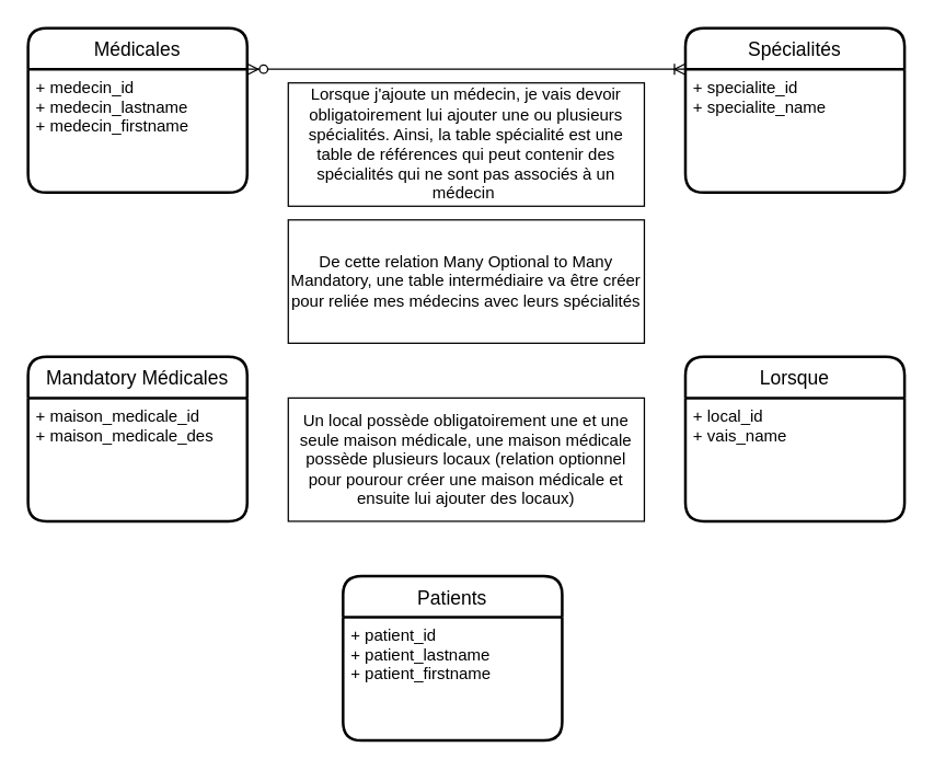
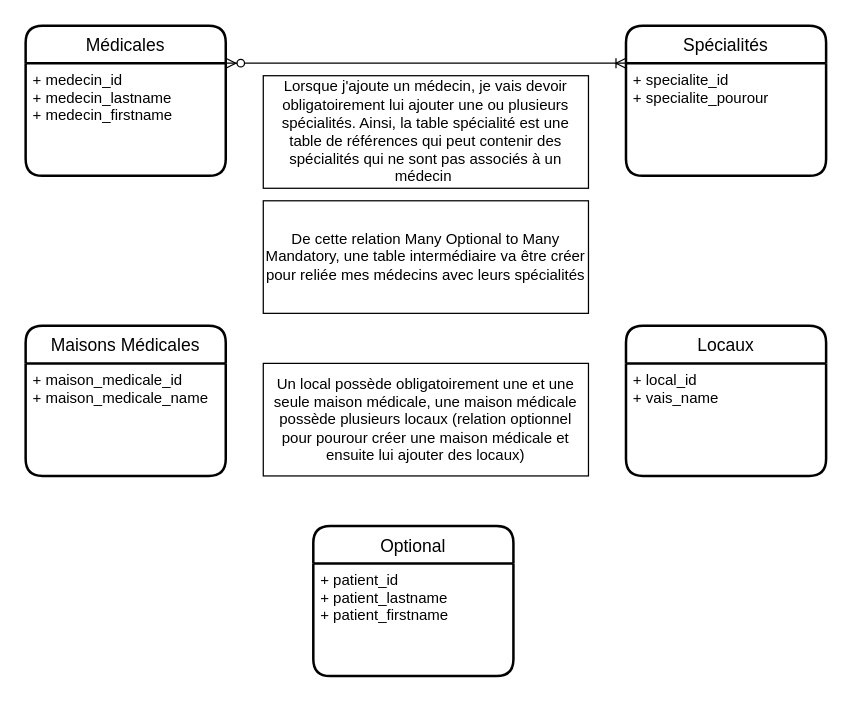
  <mxCell id="0" />
  <mxCell id="1" parent="0" />
  <mxCell id="2" value="Médicales" style="swimlane;childLayout=stackLayout;horizontal=1;startSize=30;horizontalStack=0;rounded=1;fontSize=14;fontStyle=0;strokeWidth=2;resizeParent=0;resizeLast=1;shadow=0;dashed=0;align=center;" vertex="1" parent="1"><mxGeometry x="20" y="20" width="160" height="120" as="geometry"><mxRectangle x="330" y="400" width="90" height="30" as="alternateBounds" /></mxGeometry></mxCell>
  <mxCell id="3" value="+ medecin_id&#10;+ medecin_lastname&#10;+ medecin_firstname" style="align=left;strokeColor=none;fillColor=none;spacingLeft=4;fontSize=12;verticalAlign=top;resizable=0;rotatable=0;part=1;" vertex="1" parent="2"><mxGeometry y="30" width="160" height="90" as="geometry" /></mxCell>
- <mxCell id="4" value="Patients" style="swimlane;childLayout=stackLayout;horizontal=1;startSize=30;horizontalStack=0;rounded=1;fontSize=14;fontStyle=0;strokeWidth=2;resizeParent=0;resizeLast=1;shadow=0;dashed=0;align=center;" vertex="1" parent="1"><mxGeometry x="250" y="420" width="160" height="120" as="geometry"><mxRectangle x="330" y="400" width="90" height="30" as="alternateBounds" /></mxGeometry></mxCell>
+ <mxCell id="4" value="Optional" style="swimlane;childLayout=stackLayout;horizontal=1;startSize=30;horizontalStack=0;rounded=1;fontSize=14;fontStyle=0;strokeWidth=2;resizeParent=0;resizeLast=1;shadow=0;dashed=0;align=center;" vertex="1" parent="1"><mxGeometry x="250" y="420" width="160" height="120" as="geometry"><mxRectangle x="330" y="400" width="90" height="30" as="alternateBounds" /></mxGeometry></mxCell>
  <mxCell id="5" value="+ patient_id&#10;+ patient_lastname&#10;+ patient_firstname" style="align=left;strokeColor=none;fillColor=none;spacingLeft=4;fontSize=12;verticalAlign=top;resizable=0;rotatable=0;part=1;" vertex="1" parent="4"><mxGeometry y="30" width="160" height="90" as="geometry" /></mxCell>
  <mxCell id="6" value="Spécialités" style="swimlane;childLayout=stackLayout;horizontal=1;startSize=30;horizontalStack=0;rounded=1;fontSize=14;fontStyle=0;strokeWidth=2;resizeParent=0;resizeLast=1;shadow=0;dashed=0;align=center;" vertex="1" parent="1"><mxGeometry x="500" y="20" width="160" height="120" as="geometry"><mxRectangle x="330" y="400" width="90" height="30" as="alternateBounds" /></mxGeometry></mxCell>
- <mxCell id="7" value="+ specialite_id&#10;+ specialite_name" style="align=left;strokeColor=none;fillColor=none;spacingLeft=4;fontSize=12;verticalAlign=top;resizable=0;rotatable=0;part=1;" vertex="1" parent="6"><mxGeometry y="30" width="160" height="90" as="geometry" /></mxCell>
- <mxCell id="8" value="Mandatory Médicales" style="swimlane;childLayout=stackLayout;horizontal=1;startSize=30;horizontalStack=0;rounded=1;fontSize=14;fontStyle=0;strokeWidth=2;resizeParent=0;resizeLast=1;shadow=0;dashed=0;align=center;" vertex="1" parent="1"><mxGeometry x="20" y="260" width="160" height="120" as="geometry"><mxRectangle x="330" y="400" width="90" height="30" as="alternateBounds" /></mxGeometry></mxCell>
- <mxCell id="9" value="+ maison_medicale_id&#10;+ maison_medicale_des" style="align=left;strokeColor=none;fillColor=none;spacingLeft=4;fontSize=12;verticalAlign=top;resizable=0;rotatable=0;part=1;" vertex="1" parent="8"><mxGeometry y="30" width="160" height="90" as="geometry" /></mxCell>
+ <mxCell id="7" value="+ specialite_id&#10;+ specialite_pourour" style="align=left;strokeColor=none;fillColor=none;spacingLeft=4;fontSize=12;verticalAlign=top;resizable=0;rotatable=0;part=1;" vertex="1" parent="6"><mxGeometry y="30" width="160" height="90" as="geometry" /></mxCell>
+ <mxCell id="8" value="Maisons Médicales" style="swimlane;childLayout=stackLayout;horizontal=1;startSize=30;horizontalStack=0;rounded=1;fontSize=14;fontStyle=0;strokeWidth=2;resizeParent=0;resizeLast=1;shadow=0;dashed=0;align=center;" vertex="1" parent="1"><mxGeometry x="20" y="260" width="160" height="120" as="geometry"><mxRectangle x="330" y="400" width="90" height="30" as="alternateBounds" /></mxGeometry></mxCell>
+ <mxCell id="9" value="+ maison_medicale_id&#10;+ maison_medicale_name" style="align=left;strokeColor=none;fillColor=none;spacingLeft=4;fontSize=12;verticalAlign=top;resizable=0;rotatable=0;part=1;" vertex="1" parent="8"><mxGeometry y="30" width="160" height="90" as="geometry" /></mxCell>
  <mxCell id="10" value="" style="edgeStyle=entityRelationEdgeStyle;fontSize=12;html=1;endArrow=ERoneToMany;startArrow=ERzeroToMany;exitX=1;exitY=0;exitDx=0;exitDy=0;entryX=0;entryY=0.25;entryDx=0;entryDy=0;" edge="1" parent="1" source="3" target="6"><mxGeometry width="100" height="100" relative="1" as="geometry"><mxPoint x="250" y="270" as="sourcePoint" /><mxPoint x="350" y="170" as="targetPoint" /></mxGeometry></mxCell>
  <mxCell id="11" value="Lorsque j'ajoute un médecin, je vais devoir obligatoirement lui ajouter une ou plusieurs spécialités. Ainsi, la table spécialité est une table de références qui peut contenir des spécialités qui ne sont pas associés à un médecin&amp;nbsp;" style="rounded=0;whiteSpace=wrap;html=1;" vertex="1" parent="1"><mxGeometry x="210" y="60" width="260" height="90" as="geometry" /></mxCell>
  <mxCell id="12" value="De cette relation Many Optional to Many Mandatory, une table intermédiaire va être créer pour reliée mes médecins avec leurs spécialités" style="rounded=0;whiteSpace=wrap;html=1;" vertex="1" parent="1"><mxGeometry x="210" y="160" width="260" height="90" as="geometry" /></mxCell>
- <mxCell id="13" value="Lorsque" style="swimlane;childLayout=stackLayout;horizontal=1;startSize=30;horizontalStack=0;rounded=1;fontSize=14;fontStyle=0;strokeWidth=2;resizeParent=0;resizeLast=1;shadow=0;dashed=0;align=center;" vertex="1" parent="1"><mxGeometry x="500" y="260" width="160" height="120" as="geometry"><mxRectangle x="330" y="400" width="90" height="30" as="alternateBounds" /></mxGeometry></mxCell>
+ <mxCell id="13" value="Locaux" style="swimlane;childLayout=stackLayout;horizontal=1;startSize=30;horizontalStack=0;rounded=1;fontSize=14;fontStyle=0;strokeWidth=2;resizeParent=0;resizeLast=1;shadow=0;dashed=0;align=center;" vertex="1" parent="1"><mxGeometry x="500" y="260" width="160" height="120" as="geometry"><mxRectangle x="330" y="400" width="90" height="30" as="alternateBounds" /></mxGeometry></mxCell>
  <mxCell id="14" value="+ local_id&#10;+ vais_name" style="align=left;strokeColor=none;fillColor=none;spacingLeft=4;fontSize=12;verticalAlign=top;resizable=0;rotatable=0;part=1;" vertex="1" parent="13"><mxGeometry y="30" width="160" height="90" as="geometry" /></mxCell>
  <mxCell id="15" value="Un local possède obligatoirement une et une seule maison médicale, une maison médicale possède plusieurs locaux (relation optionnel pour pourour créer une maison médicale et ensuite lui ajouter des locaux)" style="rounded=0;whiteSpace=wrap;html=1;" vertex="1" parent="1"><mxGeometry x="210" y="290" width="260" height="90" as="geometry" /></mxCell>
